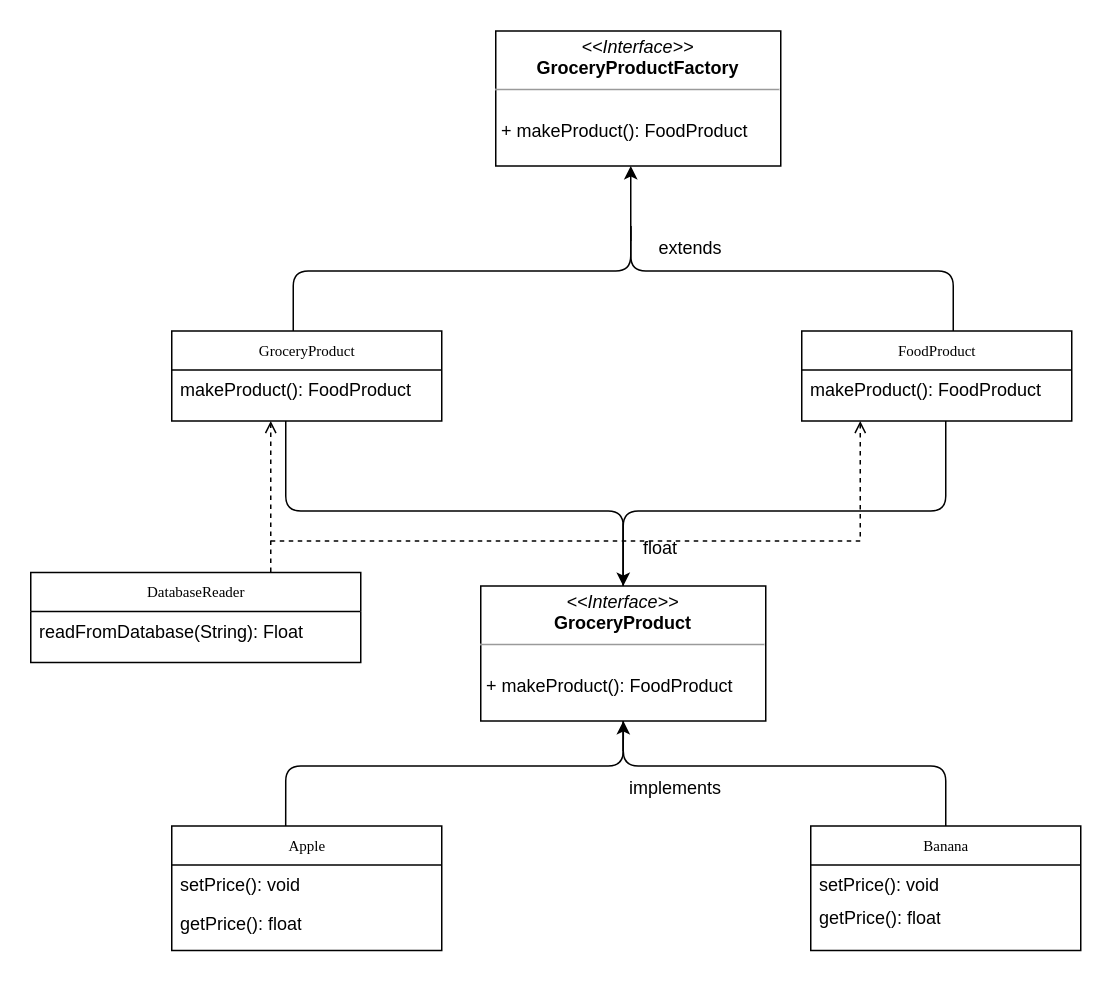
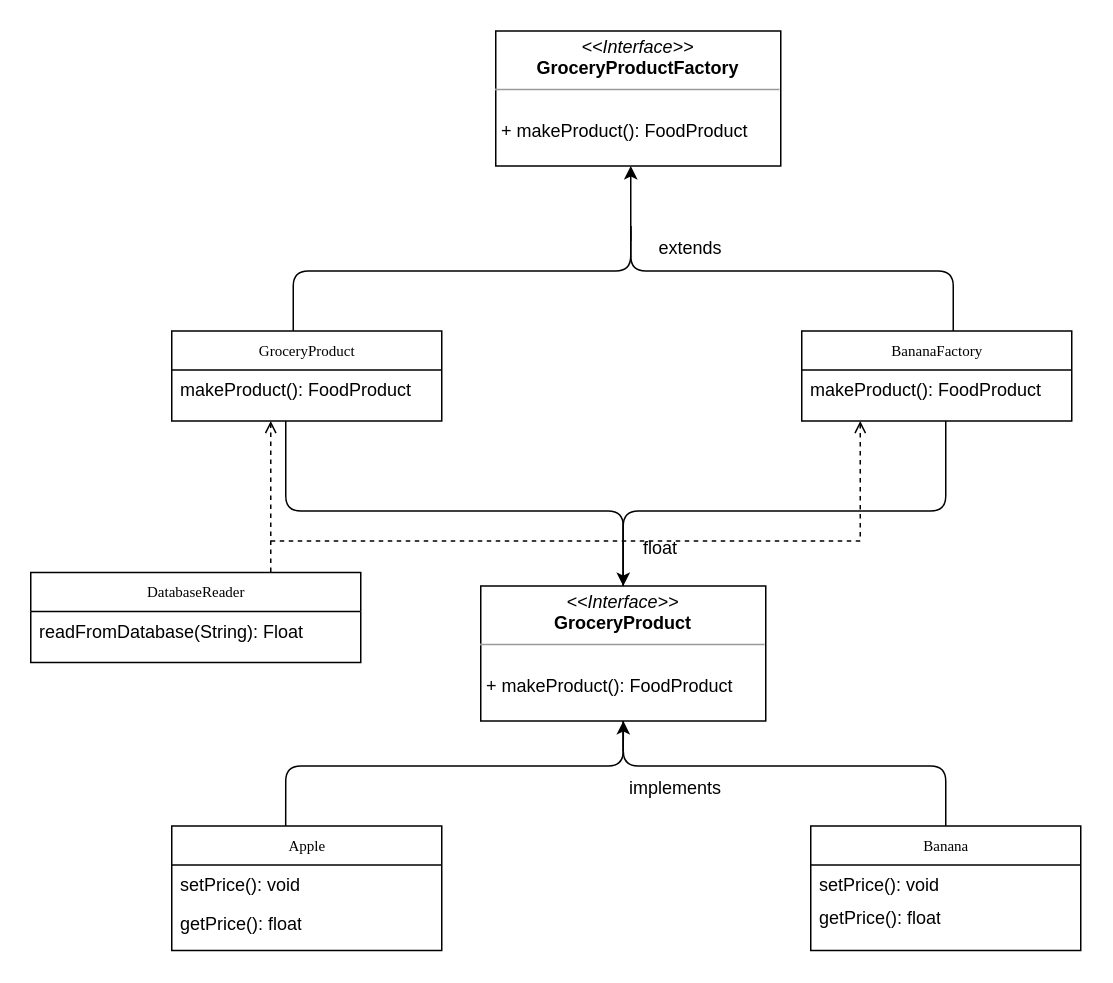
  <mxCell id="0" />
  <mxCell id="1" parent="0" />
- <mxCell id="2" value="FoodProduct" style="swimlane;html=1;fontStyle=0;childLayout=stackLayout;horizontal=1;startSize=26;fillColor=none;horizontalStack=0;resizeParent=1;resizeLast=0;collapsible=1;marginBottom=0;swimlaneFillColor=#ffffff;rounded=0;shadow=0;comic=0;labelBackgroundColor=none;strokeWidth=1;fontFamily=Verdana;fontSize=10;align=center;" parent="1" vertex="1"><mxGeometry x="534" y="220" width="180" height="60" as="geometry" /></mxCell>
+ <mxCell id="2" value="BananaFactory" style="swimlane;html=1;fontStyle=0;childLayout=stackLayout;horizontal=1;startSize=26;fillColor=none;horizontalStack=0;resizeParent=1;resizeLast=0;collapsible=1;marginBottom=0;swimlaneFillColor=#ffffff;rounded=0;shadow=0;comic=0;labelBackgroundColor=none;strokeWidth=1;fontFamily=Verdana;fontSize=10;align=center;" parent="1" vertex="1"><mxGeometry x="534" y="220" width="180" height="60" as="geometry" /></mxCell>
  <mxCell id="3" value="makeProduct(): FoodProduct" style="text;html=1;strokeColor=none;fillColor=none;align=left;verticalAlign=top;spacingLeft=4;spacingRight=4;whiteSpace=wrap;overflow=hidden;rotatable=0;points=[[0,0.5],[1,0.5]];portConstraint=eastwest;" parent="2" vertex="1"><mxGeometry y="26" width="180" height="26" as="geometry" /></mxCell>
  <mxCell id="4" value="&lt;p style=&quot;margin:0px;margin-top:4px;text-align:center;&quot;&gt;&lt;i&gt;&amp;lt;&amp;lt;Interface&amp;gt;&amp;gt;&lt;/i&gt;&lt;br&gt;&lt;b&gt;GroceryProductFactory&lt;/b&gt;&lt;/p&gt;&lt;hr size=&quot;1&quot;&gt;&lt;p style=&quot;margin:0px;margin-left:4px;&quot;&gt;&lt;br&gt;&lt;/p&gt;&lt;p style=&quot;margin:0px;margin-left:4px;&quot;&gt;+ makeProduct(): FoodProduct&lt;br&gt;&lt;/p&gt;" style="verticalAlign=top;align=left;overflow=fill;fontSize=12;fontFamily=Helvetica;html=1;rounded=0;shadow=0;comic=0;labelBackgroundColor=none;strokeWidth=1" parent="1" vertex="1"><mxGeometry x="330" y="20" width="190" height="90" as="geometry" /></mxCell>
  <mxCell id="5" value="GroceryProduct" style="swimlane;html=1;fontStyle=0;childLayout=stackLayout;horizontal=1;startSize=26;fillColor=none;horizontalStack=0;resizeParent=1;resizeLast=0;collapsible=1;marginBottom=0;swimlaneFillColor=#ffffff;rounded=0;shadow=0;comic=0;labelBackgroundColor=none;strokeWidth=1;fontFamily=Verdana;fontSize=10;align=center;" parent="1" vertex="1"><mxGeometry x="114" y="220" width="180" height="60" as="geometry" /></mxCell>
  <mxCell id="6" value="makeProduct(): FoodProduct" style="text;html=1;strokeColor=none;fillColor=none;align=left;verticalAlign=top;spacingLeft=4;spacingRight=4;whiteSpace=wrap;overflow=hidden;rotatable=0;points=[[0,0.5],[1,0.5]];portConstraint=eastwest;" parent="5" vertex="1"><mxGeometry y="26" width="180" height="26" as="geometry" /></mxCell>
  <mxCell id="7" value="&lt;p style=&quot;margin:0px;margin-top:4px;text-align:center;&quot;&gt;&lt;i&gt;&amp;lt;&amp;lt;Interface&amp;gt;&amp;gt;&lt;/i&gt;&lt;br&gt;&lt;b&gt;GroceryProduct&lt;/b&gt;&lt;/p&gt;&lt;hr size=&quot;1&quot;&gt;&lt;p style=&quot;margin:0px;margin-left:4px;&quot;&gt;&lt;br&gt;&lt;/p&gt;&lt;p style=&quot;margin:0px;margin-left:4px;&quot;&gt;+ makeProduct(): FoodProduct&lt;br&gt;&lt;/p&gt;" style="verticalAlign=top;align=left;overflow=fill;fontSize=12;fontFamily=Helvetica;html=1;rounded=0;shadow=0;comic=0;labelBackgroundColor=none;strokeWidth=1" parent="1" vertex="1"><mxGeometry x="320" y="390" width="190" height="90" as="geometry" /></mxCell>
  <mxCell id="8" value="Apple" style="swimlane;html=1;fontStyle=0;childLayout=stackLayout;horizontal=1;startSize=26;fillColor=none;horizontalStack=0;resizeParent=1;resizeLast=0;collapsible=1;marginBottom=0;swimlaneFillColor=#ffffff;rounded=0;shadow=0;comic=0;labelBackgroundColor=none;strokeWidth=1;fontFamily=Verdana;fontSize=10;align=center;" parent="1" vertex="1"><mxGeometry x="114" y="550" width="180" height="83" as="geometry" /></mxCell>
  <mxCell id="9" value="setPrice(): void" style="text;html=1;strokeColor=none;fillColor=none;align=left;verticalAlign=top;spacingLeft=4;spacingRight=4;whiteSpace=wrap;overflow=hidden;rotatable=0;points=[[0,0.5],[1,0.5]];portConstraint=eastwest;" parent="8" vertex="1"><mxGeometry y="26" width="180" height="26" as="geometry" /></mxCell>
  <mxCell id="10" value="getPrice(): float" style="text;html=1;strokeColor=none;fillColor=none;align=left;verticalAlign=top;spacingLeft=4;spacingRight=4;whiteSpace=wrap;overflow=hidden;rotatable=0;points=[[0,0.5],[1,0.5]];portConstraint=eastwest;" parent="8" vertex="1"><mxGeometry y="52" width="180" height="26" as="geometry" /></mxCell>
  <mxCell id="11" value="Banana" style="swimlane;html=1;fontStyle=0;childLayout=stackLayout;horizontal=1;startSize=26;fillColor=none;horizontalStack=0;resizeParent=1;resizeLast=0;collapsible=1;marginBottom=0;swimlaneFillColor=#ffffff;rounded=0;shadow=0;comic=0;labelBackgroundColor=none;strokeWidth=1;fontFamily=Verdana;fontSize=10;align=center;" parent="1" vertex="1"><mxGeometry x="540" y="550" width="180" height="83" as="geometry" /></mxCell>
  <mxCell id="12" value="setPrice(): void" style="text;html=1;strokeColor=none;fillColor=none;align=left;verticalAlign=top;spacingLeft=4;spacingRight=4;whiteSpace=wrap;overflow=hidden;rotatable=0;points=[[0,0.5],[1,0.5]];portConstraint=eastwest;" parent="11" vertex="1"><mxGeometry y="26" width="180" height="22" as="geometry" /></mxCell>
  <mxCell id="13" value="getPrice(): float" style="text;html=1;strokeColor=none;fillColor=none;align=left;verticalAlign=top;spacingLeft=4;spacingRight=4;whiteSpace=wrap;overflow=hidden;rotatable=0;points=[[0,0.5],[1,0.5]];portConstraint=eastwest;" parent="11" vertex="1"><mxGeometry y="48" width="180" height="26" as="geometry" /></mxCell>
  <mxCell id="14" value="" style="endArrow=none;html=1;rounded=1;exitX=0.5;exitY=0;exitDx=0;exitDy=0;" parent="1" source="7" edge="1"><mxGeometry width="50" height="50" relative="1" as="geometry"><mxPoint x="580" y="353" as="sourcePoint" /><mxPoint x="630" y="280" as="targetPoint" /><Array as="points"><mxPoint x="415" y="340" /><mxPoint x="630" y="340" /></Array></mxGeometry></mxCell>
  <mxCell id="15" value="" style="endArrow=none;html=1;rounded=1;" parent="1" edge="1"><mxGeometry width="50" height="50" relative="1" as="geometry"><mxPoint x="190" y="280" as="sourcePoint" /><mxPoint x="415" y="390" as="targetPoint" /><Array as="points"><mxPoint x="190" y="340" /><mxPoint x="415" y="340" /></Array></mxGeometry></mxCell>
  <mxCell id="16" value="float" style="text;html=1;strokeColor=none;fillColor=none;align=center;verticalAlign=middle;whiteSpace=wrap;rounded=0;" parent="1" vertex="1"><mxGeometry x="410" y="350" width="60" height="30" as="geometry" /></mxCell>
  <mxCell id="17" value="" style="endArrow=none;html=1;rounded=1;exitX=0.5;exitY=1;exitDx=0;exitDy=0;entryX=0.5;entryY=0;entryDx=0;entryDy=0;" parent="1" source="7" target="11" edge="1"><mxGeometry width="50" height="50" relative="1" as="geometry"><mxPoint x="415" y="560" as="sourcePoint" /><mxPoint x="630" y="473" as="targetPoint" /><Array as="points"><mxPoint x="415" y="510" /><mxPoint x="630" y="510" /></Array></mxGeometry></mxCell>
  <mxCell id="18" value="" style="endArrow=none;html=1;rounded=1;exitX=0.422;exitY=0;exitDx=0;exitDy=0;exitPerimeter=0;entryX=0.5;entryY=1;entryDx=0;entryDy=0;" parent="1" source="8" target="7" edge="1"><mxGeometry width="50" height="50" relative="1" as="geometry"><mxPoint x="190" y="470" as="sourcePoint" /><mxPoint x="415" y="560" as="targetPoint" /><Array as="points"><mxPoint x="190" y="510" /><mxPoint x="415" y="510" /></Array></mxGeometry></mxCell>
  <mxCell id="19" value="" style="endArrow=classic;html=1;rounded=0;entryX=0.474;entryY=1;entryDx=0;entryDy=0;entryPerimeter=0;" parent="1" edge="1"><mxGeometry width="50" height="50" relative="1" as="geometry"><mxPoint x="415" y="500" as="sourcePoint" /><mxPoint x="415.06" y="480" as="targetPoint" /></mxGeometry></mxCell>
  <mxCell id="20" value="implements" style="text;html=1;strokeColor=none;fillColor=none;align=center;verticalAlign=middle;whiteSpace=wrap;rounded=0;" parent="1" vertex="1"><mxGeometry x="420" y="510" width="60" height="30" as="geometry" /></mxCell>
  <mxCell id="21" value="" style="endArrow=none;html=1;rounded=1;exitX=0.5;exitY=1;exitDx=0;exitDy=0;entryX=0.5;entryY=0;entryDx=0;entryDy=0;" parent="1" edge="1"><mxGeometry width="50" height="50" relative="1" as="geometry"><mxPoint x="420" y="150" as="sourcePoint" /><mxPoint x="635" y="220" as="targetPoint" /><Array as="points"><mxPoint x="420" y="180" /><mxPoint x="635" y="180" /></Array></mxGeometry></mxCell>
  <mxCell id="22" value="" style="endArrow=none;html=1;rounded=1;exitX=0.422;exitY=0;exitDx=0;exitDy=0;exitPerimeter=0;entryX=0.5;entryY=1;entryDx=0;entryDy=0;" parent="1" edge="1"><mxGeometry width="50" height="50" relative="1" as="geometry"><mxPoint x="195" y="220" as="sourcePoint" /><mxPoint x="420" y="150" as="targetPoint" /><Array as="points"><mxPoint x="195" y="180" /><mxPoint x="420" y="180" /></Array></mxGeometry></mxCell>
  <mxCell id="23" value="" style="endArrow=classic;html=1;rounded=0;" parent="1" edge="1"><mxGeometry width="50" height="50" relative="1" as="geometry"><mxPoint x="420" y="160" as="sourcePoint" /><mxPoint x="420" y="110" as="targetPoint" /></mxGeometry></mxCell>
  <mxCell id="24" value="extends" style="text;html=1;strokeColor=none;fillColor=none;align=center;verticalAlign=middle;whiteSpace=wrap;rounded=0;" parent="1" vertex="1"><mxGeometry x="430" y="150" width="60" height="30" as="geometry" /></mxCell>
  <mxCell id="25" value="DatabaseReader" style="swimlane;html=1;fontStyle=0;childLayout=stackLayout;horizontal=1;startSize=26;fillColor=none;horizontalStack=0;resizeParent=1;resizeLast=0;collapsible=1;marginBottom=0;swimlaneFillColor=#ffffff;rounded=0;shadow=0;comic=0;labelBackgroundColor=none;strokeWidth=1;fontFamily=Verdana;fontSize=10;align=center;" vertex="1" parent="1"><mxGeometry x="20" y="381" width="220" height="60" as="geometry" /></mxCell>
  <mxCell id="26" value="readFromDatabase(String): Float" style="text;html=1;strokeColor=none;fillColor=none;align=left;verticalAlign=top;spacingLeft=4;spacingRight=4;whiteSpace=wrap;overflow=hidden;rotatable=0;points=[[0,0.5],[1,0.5]];portConstraint=eastwest;" vertex="1" parent="25"><mxGeometry y="26" width="220" height="26" as="geometry" /></mxCell>
  <mxCell id="27" value="" style="endArrow=open;html=1;rounded=0;align=center;verticalAlign=bottom;dashed=1;endFill=0;labelBackgroundColor=none;exitX=0.7;exitY=-0.023;exitDx=0;exitDy=0;exitPerimeter=0;" edge="1" parent="1"><mxGeometry relative="1" as="geometry"><mxPoint x="180" y="380.62" as="sourcePoint" /><mxPoint x="180" y="280" as="targetPoint" /></mxGeometry></mxCell>
  <mxCell id="28" value="" style="resizable=0;html=1;align=center;verticalAlign=top;labelBackgroundColor=none;" connectable="0" vertex="1" parent="27"><mxGeometry relative="1" as="geometry" /></mxCell>
  <mxCell id="29" value="" style="endArrow=open;html=1;rounded=0;align=center;verticalAlign=bottom;dashed=1;endFill=0;labelBackgroundColor=none;" edge="1" parent="1"><mxGeometry relative="1" as="geometry"><mxPoint x="180" y="360" as="sourcePoint" /><mxPoint x="573" y="280" as="targetPoint" /><Array as="points"><mxPoint x="573" y="360" /></Array></mxGeometry></mxCell>
  <mxCell id="30" value="" style="resizable=0;html=1;align=center;verticalAlign=top;labelBackgroundColor=none;" connectable="0" vertex="1" parent="29"><mxGeometry relative="1" as="geometry" /></mxCell>
  <mxCell id="31" value="" style="endArrow=classic;html=1;rounded=0;entryX=0.5;entryY=0;entryDx=0;entryDy=0;exitX=0.083;exitY=-0.061;exitDx=0;exitDy=0;exitPerimeter=0;" edge="1" parent="1" source="16" target="7"><mxGeometry width="50" height="50" relative="1" as="geometry"><mxPoint x="450" y="320" as="sourcePoint" /><mxPoint x="500" y="270" as="targetPoint" /></mxGeometry></mxCell>
